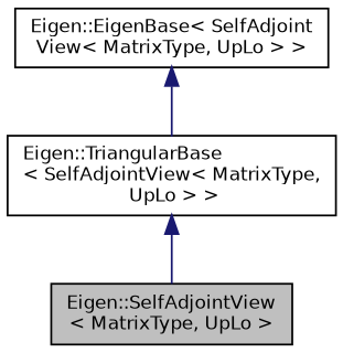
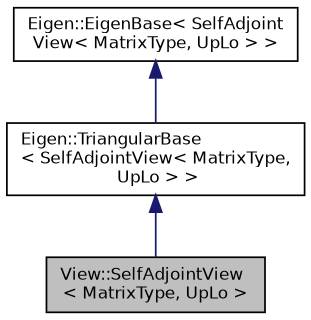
  digraph {
    node [color=black fillcolor=white fontname=Helvetica fontsize=10 shape=record style=filled]
    edge [color=midnightblue dir=back fontname=Helvetica fontsize=10 labelfontname=Helvetica labelfontsize=10 style=solid]
-   n1 [fillcolor=grey75 fontcolor=black height=0.2 label="Eigen::SelfAdjointView\l\< MatrixType, UpLo \>" width=0.4]
+   n1 [fillcolor=grey75 fontcolor=black height=0.2 label="View::SelfAdjointView\l\< MatrixType, UpLo \>" width=0.4]
    n2 [height=0.2 label="Eigen::TriangularBase\l\< SelfAdjointView\< MatrixType,\l UpLo \> \>" width=0.4]
    n3 [height=0.2 label="Eigen::EigenBase\< SelfAdjoint\lView\< MatrixType, UpLo \> \>" width=0.4]
    n2 -> n1
    n3 -> n2
  }
